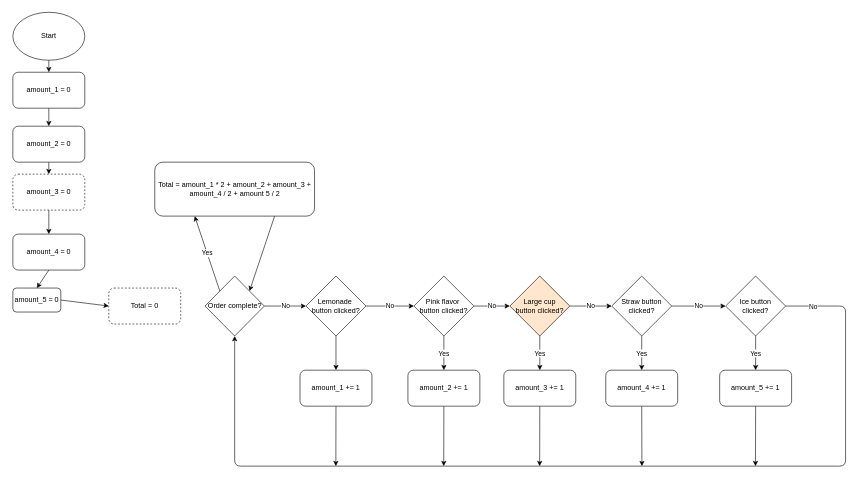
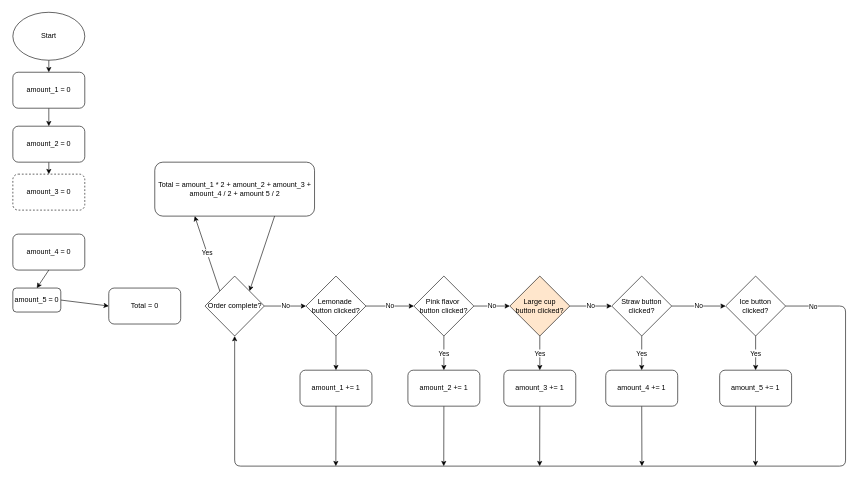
  <mxCell id="0" />
  <mxCell id="1" parent="0" />
  <mxCell id="2" style="edgeStyle=none;html=1;exitX=0.5;exitY=1;exitDx=0;exitDy=0;entryX=0.5;entryY=0;entryDx=0;entryDy=0;" edge="1" parent="1" source="16" target="4"><mxGeometry relative="1" as="geometry" /></mxCell>
  <mxCell id="3" style="edgeStyle=none;html=1;exitX=0.5;exitY=1;exitDx=0;exitDy=0;entryX=0.5;entryY=0;entryDx=0;entryDy=0;" edge="1" parent="1" source="4" target="6"><mxGeometry relative="1" as="geometry" /></mxCell>
  <mxCell id="4" value="amount_1 = 0" style="rounded=1;whiteSpace=wrap;html=1;" vertex="1" parent="1"><mxGeometry x="20" y="120" width="120" height="60" as="geometry" /></mxCell>
  <mxCell id="5" style="edgeStyle=none;html=1;exitX=0.5;exitY=1;exitDx=0;exitDy=0;entryX=0.5;entryY=0;entryDx=0;entryDy=0;" edge="1" parent="1" source="6" target="8"><mxGeometry relative="1" as="geometry" /></mxCell>
  <mxCell id="6" value="&lt;span style=&quot;color: rgb(0, 0, 0);&quot;&gt;amount_2 = 0&lt;/span&gt;" style="rounded=1;whiteSpace=wrap;html=1;" vertex="1" parent="1"><mxGeometry x="20" y="210" width="120" height="60" as="geometry" /></mxCell>
- <mxCell id="7" style="edgeStyle=none;html=1;exitX=0.5;exitY=1;exitDx=0;exitDy=0;" edge="1" parent="1" source="8" target="10"><mxGeometry relative="1" as="geometry" /></mxCell>
  <mxCell id="8" value="&lt;span style=&quot;color: rgb(0, 0, 0);&quot;&gt;amount_3 = 0&lt;/span&gt;" style="rounded=1;whiteSpace=wrap;html=1;dashed=1;" vertex="1" parent="1"><mxGeometry x="20" y="290" width="120" height="60" as="geometry" /></mxCell>
  <mxCell id="9" style="edgeStyle=none;html=1;exitX=0.5;exitY=1;exitDx=0;exitDy=0;entryX=0.5;entryY=0;entryDx=0;entryDy=0;" edge="1" parent="1" source="10" target="12"><mxGeometry relative="1" as="geometry" /></mxCell>
  <mxCell id="10" value="&lt;span style=&quot;color: rgb(0, 0, 0);&quot;&gt;amount_4 = 0&lt;/span&gt;" style="rounded=1;whiteSpace=wrap;html=1;" vertex="1" parent="1"><mxGeometry x="20" y="390" width="120" height="60" as="geometry" /></mxCell>
  <mxCell id="11" style="edgeStyle=none;html=1;exitX=1;exitY=0.5;exitDx=0;exitDy=0;entryX=0;entryY=0.5;entryDx=0;entryDy=0;" edge="1" parent="1" source="12" target="13"><mxGeometry relative="1" as="geometry" /></mxCell>
  <mxCell id="12" value="&lt;span style=&quot;color: rgb(0, 0, 0);&quot;&gt;amount_5 = 0&lt;/span&gt;" style="rounded=1;whiteSpace=wrap;html=1;" vertex="1" parent="1"><mxGeometry x="20" y="480" width="80" height="40" as="geometry" /></mxCell>
- <mxCell id="13" value="Total = 0" style="rounded=1;whiteSpace=wrap;html=1;dashed=1;" vertex="1" parent="1"><mxGeometry x="180" y="480" width="120" height="60" as="geometry" /></mxCell>
+ <mxCell id="13" value="Total = 0" style="rounded=1;whiteSpace=wrap;html=1;" vertex="1" parent="1"><mxGeometry x="180" y="480" width="120" height="60" as="geometry" /></mxCell>
  <mxCell id="14" value="Yes" style="edgeStyle=none;html=1;exitX=0;exitY=0;exitDx=0;exitDy=0;entryX=0.25;entryY=1;entryDx=0;entryDy=0;" edge="1" parent="1" source="15" target="18"><mxGeometry relative="1" as="geometry"><mxPoint x="240" y="300" as="targetPoint" /></mxGeometry></mxCell>
  <mxCell id="15" value="Order complete?" style="rhombus;whiteSpace=wrap;html=1;" vertex="1" parent="1"><mxGeometry x="340.5" y="460" width="99" height="100" as="geometry" /></mxCell>
  <mxCell id="16" value="Start" style="ellipse;whiteSpace=wrap;html=1;" vertex="1" parent="1"><mxGeometry x="20" y="20" width="120" height="80" as="geometry" /></mxCell>
  <mxCell id="17" style="edgeStyle=none;html=1;exitX=0.75;exitY=1;exitDx=0;exitDy=0;entryX=1;entryY=0;entryDx=0;entryDy=0;" edge="1" parent="1" source="18" target="15"><mxGeometry relative="1" as="geometry" /></mxCell>
  <mxCell id="18" value="Total = amount_1 * 2 + amount_2 + amount_3 + amount_4 / 2 + amount 5 / 2" style="rounded=1;whiteSpace=wrap;html=1;" vertex="1" parent="1"><mxGeometry x="256.75" y="270" width="266.5" height="90" as="geometry" /></mxCell>
  <mxCell id="19" value="No" style="edgeStyle=none;html=1;exitX=1;exitY=0.5;exitDx=0;exitDy=0;entryX=0;entryY=0.5;entryDx=0;entryDy=0;" edge="1" parent="1" source="15" target="25"><mxGeometry relative="1" as="geometry"><mxPoint x="430" y="510" as="sourcePoint" /><mxPoint x="510" y="510" as="targetPoint" /></mxGeometry></mxCell>
  <mxCell id="20" value="Yes" style="edgeStyle=none;html=1;exitX=0.5;exitY=1;exitDx=0;exitDy=0;" edge="1" parent="1" source="22"><mxGeometry relative="1" as="geometry"><mxPoint x="1069" y="617" as="targetPoint" /></mxGeometry></mxCell>
  <mxCell id="21" value="No" style="edgeStyle=none;html=1;exitX=1;exitY=0.5;exitDx=0;exitDy=0;" edge="1" parent="1" source="22"><mxGeometry relative="1" as="geometry"><mxPoint x="1209" y="510" as="targetPoint" /></mxGeometry></mxCell>
  <mxCell id="22" value="Straw button&lt;div&gt;clicked?&lt;/div&gt;" style="rhombus;whiteSpace=wrap;html=1;" vertex="1" parent="1"><mxGeometry x="1019" y="460" width="100" height="100" as="geometry" /></mxCell>
  <mxCell id="23" value="Yes" style="edgeStyle=none;html=1;exitX=0.5;exitY=1;exitDx=0;exitDy=0;" edge="1" parent="1" source="38"><mxGeometry relative="1" as="geometry"><mxPoint x="559" y="617" as="targetPoint" /></mxGeometry></mxCell>
  <mxCell id="24" value="No" style="edgeStyle=none;html=1;exitX=1;exitY=0.5;exitDx=0;exitDy=0;" edge="1" parent="1" source="25"><mxGeometry relative="1" as="geometry"><mxPoint x="689" y="510" as="targetPoint" /></mxGeometry></mxCell>
  <mxCell id="25" value="Lemonade&amp;nbsp;&lt;div&gt;button clicked?&lt;/div&gt;" style="rhombus;whiteSpace=wrap;html=1;" vertex="1" parent="1"><mxGeometry x="509" y="460" width="100" height="100" as="geometry" /></mxCell>
  <mxCell id="26" value="No" style="edgeStyle=none;html=1;exitX=1;exitY=0.5;exitDx=0;exitDy=0;" edge="1" parent="1" source="27"><mxGeometry relative="1" as="geometry"><mxPoint x="849" y="510" as="targetPoint" /></mxGeometry></mxCell>
  <mxCell id="27" value="Pink flavor&amp;nbsp;&lt;div&gt;button clicked?&lt;/div&gt;" style="rhombus;whiteSpace=wrap;html=1;" vertex="1" parent="1"><mxGeometry x="689" y="460" width="100" height="100" as="geometry" /></mxCell>
  <mxCell id="28" value="Yes" style="edgeStyle=none;html=1;exitX=0.5;exitY=1;exitDx=0;exitDy=0;" edge="1" parent="1" source="27"><mxGeometry relative="1" as="geometry"><mxPoint x="739" y="617" as="targetPoint" /><mxPoint x="569" y="570" as="sourcePoint" /></mxGeometry></mxCell>
  <mxCell id="29" value="Yes" style="edgeStyle=none;html=1;exitX=0.5;exitY=1;exitDx=0;exitDy=0;" edge="1" parent="1" source="31"><mxGeometry relative="1" as="geometry"><mxPoint x="899" y="617" as="targetPoint" /></mxGeometry></mxCell>
  <mxCell id="30" value="No" style="edgeStyle=none;html=1;exitX=1;exitY=0.5;exitDx=0;exitDy=0;" edge="1" parent="1" source="31"><mxGeometry relative="1" as="geometry"><mxPoint x="1019" y="510" as="targetPoint" /></mxGeometry></mxCell>
  <mxCell id="31" value="Large cup&lt;div&gt;button clicked?&lt;/div&gt;" style="rhombus;whiteSpace=wrap;html=1;fillColor=#ffe6cc;" vertex="1" parent="1"><mxGeometry x="849" y="460" width="100" height="100" as="geometry" /></mxCell>
  <mxCell id="32" value="Yes" style="edgeStyle=none;html=1;exitX=0.5;exitY=1;exitDx=0;exitDy=0;" edge="1" parent="1" source="35"><mxGeometry relative="1" as="geometry"><mxPoint x="1259" y="617" as="targetPoint" /></mxGeometry></mxCell>
  <mxCell id="33" style="edgeStyle=none;html=1;exitX=1;exitY=0.5;exitDx=0;exitDy=0;entryX=0.5;entryY=1;entryDx=0;entryDy=0;" edge="1" parent="1" source="35" target="15"><mxGeometry relative="1" as="geometry"><mxPoint x="1399" y="510" as="targetPoint" /><Array as="points"><mxPoint x="1409" y="510" /><mxPoint x="1409" y="777" /><mxPoint x="390" y="777" /></Array></mxGeometry></mxCell>
  <mxCell id="34" value="No" style="edgeLabel;html=1;align=center;verticalAlign=middle;resizable=0;points=[];" vertex="1" connectable="0" parent="33"><mxGeometry x="-0.944" relative="1" as="geometry"><mxPoint as="offset" /></mxGeometry></mxCell>
  <mxCell id="35" value="Ice button clicked?" style="rhombus;whiteSpace=wrap;html=1;" vertex="1" parent="1"><mxGeometry x="1209" y="460" width="100" height="100" as="geometry" /></mxCell>
  <mxCell id="36" value="" style="edgeStyle=none;html=1;exitX=0.5;exitY=1;exitDx=0;exitDy=0;" edge="1" parent="1" source="25" target="38"><mxGeometry relative="1" as="geometry"><mxPoint x="559" y="617" as="targetPoint" /><mxPoint x="559" y="560" as="sourcePoint" /></mxGeometry></mxCell>
  <mxCell id="37" style="edgeStyle=none;html=1;exitX=0.5;exitY=1;exitDx=0;exitDy=0;" edge="1" parent="1" source="38"><mxGeometry relative="1" as="geometry"><mxPoint x="558.765" y="777" as="targetPoint" /></mxGeometry></mxCell>
  <mxCell id="38" value="amount_1 += 1" style="rounded=1;whiteSpace=wrap;html=1;" vertex="1" parent="1"><mxGeometry x="499" y="617" width="120" height="60" as="geometry" /></mxCell>
  <mxCell id="39" style="edgeStyle=none;html=1;exitX=0.5;exitY=1;exitDx=0;exitDy=0;" edge="1" parent="1" source="40"><mxGeometry relative="1" as="geometry"><mxPoint x="738.765" y="777" as="targetPoint" /></mxGeometry></mxCell>
  <mxCell id="40" value="amount_2 += 1" style="rounded=1;whiteSpace=wrap;html=1;" vertex="1" parent="1"><mxGeometry x="679" y="617" width="120" height="60" as="geometry" /></mxCell>
  <mxCell id="41" style="edgeStyle=none;html=1;exitX=0.5;exitY=1;exitDx=0;exitDy=0;" edge="1" parent="1" source="42"><mxGeometry relative="1" as="geometry"><mxPoint x="898.765" y="777" as="targetPoint" /></mxGeometry></mxCell>
  <mxCell id="42" value="amount_3 += 1" style="rounded=1;whiteSpace=wrap;html=1;" vertex="1" parent="1"><mxGeometry x="839" y="617" width="120" height="60" as="geometry" /></mxCell>
  <mxCell id="43" style="edgeStyle=none;html=1;exitX=0.5;exitY=1;exitDx=0;exitDy=0;" edge="1" parent="1" source="44"><mxGeometry relative="1" as="geometry"><mxPoint x="1069.353" y="777" as="targetPoint" /></mxGeometry></mxCell>
  <mxCell id="44" value="amount_4 += 1" style="rounded=1;whiteSpace=wrap;html=1;" vertex="1" parent="1"><mxGeometry x="1009" y="617" width="120" height="60" as="geometry" /></mxCell>
  <mxCell id="45" style="edgeStyle=none;html=1;exitX=0.5;exitY=1;exitDx=0;exitDy=0;" edge="1" parent="1" source="46"><mxGeometry relative="1" as="geometry"><mxPoint x="1258.765" y="777" as="targetPoint" /></mxGeometry></mxCell>
  <mxCell id="46" value="amount_5 += 1" style="rounded=1;whiteSpace=wrap;html=1;" vertex="1" parent="1"><mxGeometry x="1199" y="617" width="120" height="60" as="geometry" /></mxCell>
